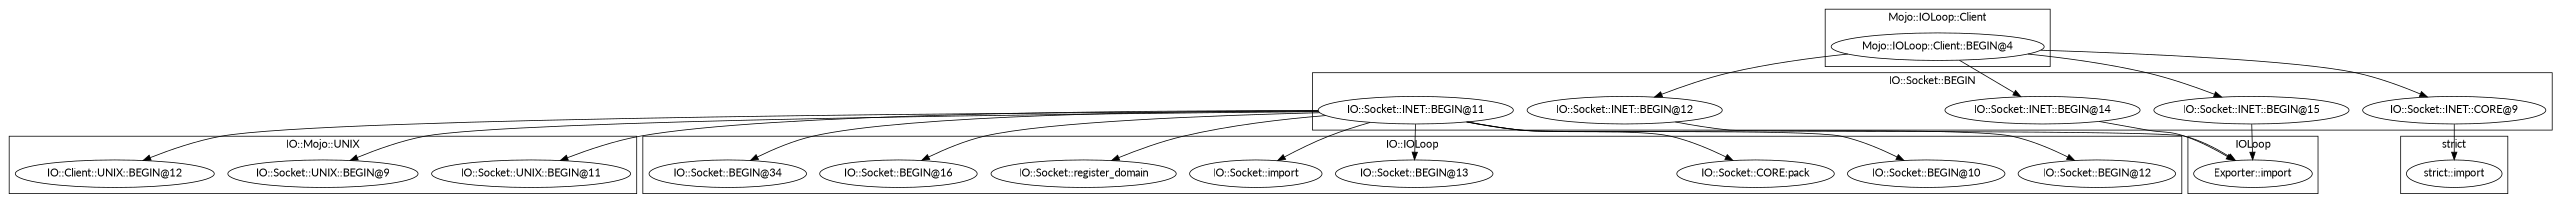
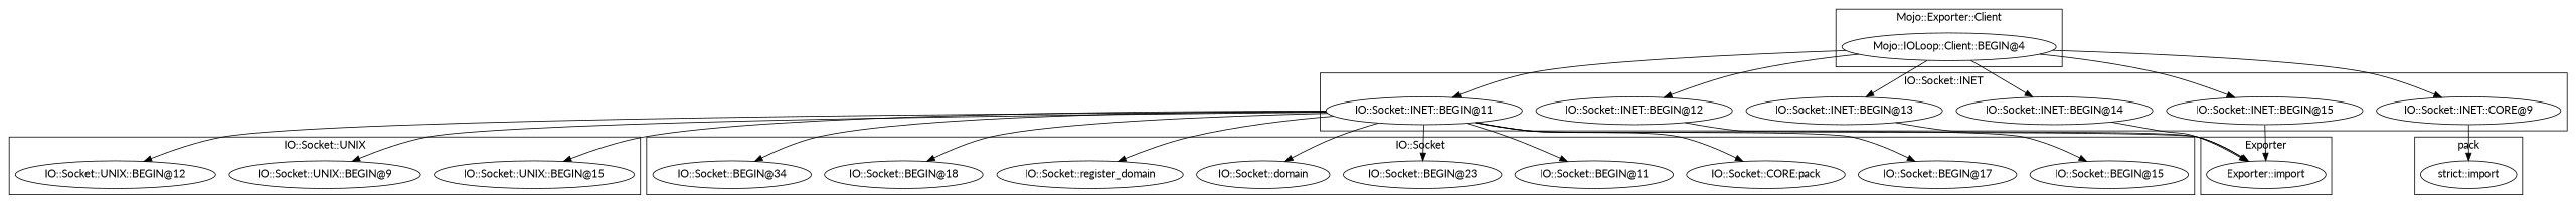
  digraph {
    fontname=Lato
    node [fontname=Lato]
    edge [fontname=Lato]
    "IO::Socket::INET::BEGIN@11"
    "IO::Socket::INET::BEGIN@14"
+   "IO::Socket::INET::BEGIN@13"
    n4 [label="IO::Socket::INET::CORE@9"]
    "IO::Socket::INET::BEGIN@15"
    "IO::Socket::INET::BEGIN@12"
    "strict::import"
    "Exporter::import"
-   "IO::Socket::UNIX::BEGIN@11"
+   "IO::Socket::UNIX::BEGIN@11" [label="IO::Socket::UNIX::BEGIN@15"]
    "IO::Socket::UNIX::BEGIN@9"
-   "IO::Socket::UNIX::BEGIN@12" [label="IO::Client::UNIX::BEGIN@12"]
+   "IO::Socket::UNIX::BEGIN@12"
    "Mojo::IOLoop::Client::BEGIN@4"
-   "IO::Socket::BEGIN@12"
-   "IO::Socket::BEGIN@17" [label="IO::Socket::BEGIN@10"]
+   "IO::Socket::BEGIN@12" [label="IO::Socket::BEGIN@15"]
+   "IO::Socket::BEGIN@17"
    "IO::Socket::CORE:pack"
-   "IO::Socket::BEGIN@13"
-   "IO::Socket::import"
+   "IO::Socket::BEGIN@11"
+   "IO::Socket::BEGIN@13" [label="IO::Socket::BEGIN@23"]
+   "IO::Socket::import" [label="IO::Socket::domain"]
    "IO::Socket::register_domain"
-   "IO::Socket::BEGIN@16"
+   "IO::Socket::BEGIN@16" [label="IO::Socket::BEGIN@18"]
    n21 [label="IO::Socket::BEGIN@34"]
    subgraph cluster_1 {
-     label="IO::Socket::BEGIN"
+     label="IO::Socket::INET"
      "IO::Socket::INET::BEGIN@11"
      "IO::Socket::INET::BEGIN@14"
+     "IO::Socket::INET::BEGIN@13"
      n4
      "IO::Socket::INET::BEGIN@15"
      "IO::Socket::INET::BEGIN@12"
    }
    subgraph cluster_2 {
-     label="strict"
+     label=pack
      "strict::import"
    }
    subgraph cluster_3 {
-     label=IOLoop
+     label=Exporter
      "Exporter::import"
    }
    subgraph cluster_4 {
-     label="IO::Mojo::UNIX"
+     label="IO::Socket::UNIX"
      "IO::Socket::UNIX::BEGIN@11"
      "IO::Socket::UNIX::BEGIN@9"
      "IO::Socket::UNIX::BEGIN@12"
    }
    subgraph cluster_5 {
-     label="Mojo::IOLoop::Client"
+     label="Mojo::Exporter::Client"
      "Mojo::IOLoop::Client::BEGIN@4"
    }
    subgraph cluster_6 {
-     label="IO::IOLoop"
+     label="IO::Socket"
      "IO::Socket::BEGIN@12"
      "IO::Socket::BEGIN@17"
      "IO::Socket::CORE:pack"
+     "IO::Socket::BEGIN@11"
      "IO::Socket::BEGIN@13"
      "IO::Socket::import"
      "IO::Socket::register_domain"
      "IO::Socket::BEGIN@16"
      n21
    }
    "IO::Socket::INET::BEGIN@11" -> "IO::Socket::UNIX::BEGIN@11"
    "IO::Socket::INET::BEGIN@11" -> "IO::Socket::UNIX::BEGIN@9"
    "IO::Socket::INET::BEGIN@11" -> "IO::Socket::UNIX::BEGIN@12"
    "IO::Socket::INET::BEGIN@11" -> "IO::Socket::BEGIN@12"
    "IO::Socket::INET::BEGIN@11" -> "IO::Socket::BEGIN@17"
    "IO::Socket::INET::BEGIN@11" -> "IO::Socket::CORE:pack"
+   "IO::Socket::INET::BEGIN@11" -> "IO::Socket::BEGIN@11"
    "IO::Socket::INET::BEGIN@11" -> "IO::Socket::BEGIN@13"
    "IO::Socket::INET::BEGIN@11" -> "IO::Socket::import"
    "IO::Socket::INET::BEGIN@11" -> "IO::Socket::register_domain"
    "IO::Socket::INET::BEGIN@11" -> "IO::Socket::BEGIN@16"
    "IO::Socket::INET::BEGIN@11" -> n21
    "IO::Socket::INET::BEGIN@14" -> "Exporter::import"
+   "IO::Socket::INET::BEGIN@13" -> "Exporter::import"
    n4 -> "strict::import"
    "IO::Socket::INET::BEGIN@15" -> "Exporter::import"
    "IO::Socket::INET::BEGIN@12" -> "Exporter::import"
+   "Mojo::IOLoop::Client::BEGIN@4" -> "IO::Socket::INET::BEGIN@11"
    "Mojo::IOLoop::Client::BEGIN@4" -> "IO::Socket::INET::BEGIN@14"
+   "Mojo::IOLoop::Client::BEGIN@4" -> "IO::Socket::INET::BEGIN@13"
    "Mojo::IOLoop::Client::BEGIN@4" -> n4
    "Mojo::IOLoop::Client::BEGIN@4" -> "IO::Socket::INET::BEGIN@15"
    "Mojo::IOLoop::Client::BEGIN@4" -> "IO::Socket::INET::BEGIN@12"
  }
